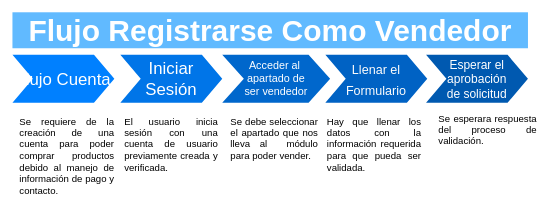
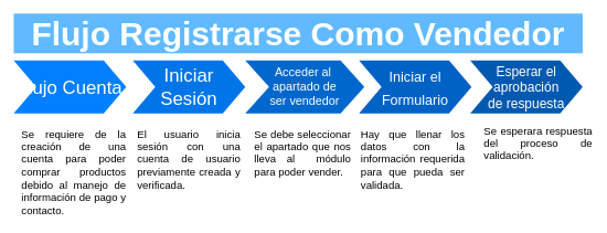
  <mxCell id="0" />
  <mxCell id="1" parent="0" />
  <mxCell id="2" value="Flujo Cuenta" style="shape=step;whiteSpace=wrap;html=1;fontSize=28;fillColor=#0080FF;fontColor=#FFFFFF;strokeColor=none;" parent="1" vertex="1"><mxGeometry x="20" y="91" width="170" height="80" as="geometry" /></mxCell>
  <mxCell id="3" value="Iniciar Sesión" style="shape=step;whiteSpace=wrap;html=1;fontSize=28;fillColor=#0075E8;fontColor=#FFFFFF;strokeColor=none;" parent="1" vertex="1"><mxGeometry x="200" y="91" width="170" height="80" as="geometry" /></mxCell>
  <mxCell id="4" value="&lt;div style=&quot;font-size: 18px&quot;&gt;&lt;font color=&quot;#ffffff&quot; style=&quot;font-size: 18px&quot;&gt;Acceder al&amp;nbsp;&lt;/font&gt;&lt;/div&gt;&lt;div style=&quot;font-size: 18px&quot;&gt;&lt;font color=&quot;#ffffff&quot; style=&quot;font-size: 18px&quot;&gt;apartado&amp;nbsp;&lt;/font&gt;&lt;font color=&quot;#ffffff&quot;&gt;de ser&amp;nbsp;&lt;/font&gt;&lt;span style=&quot;color: rgb(255 , 255 , 255)&quot;&gt;vendedor&lt;/span&gt;&lt;/div&gt;" style="shape=step;whiteSpace=wrap;html=1;fontSize=28;fillColor=#0067CC;fontColor=#FFFFFF;strokeColor=none;" parent="1" vertex="1"><mxGeometry x="370" y="91" width="180" height="80" as="geometry" /></mxCell>
- <mxCell id="5" value="&lt;font color=&quot;#fcfcfc&quot;&gt;&lt;span style=&quot;font-size: 21px&quot;&gt;Llenar el&lt;/span&gt;&lt;br style=&quot;font-size: 21px&quot;&gt;&lt;span style=&quot;font-size: 21px&quot;&gt;Formulario&lt;/span&gt;&lt;/font&gt;" style="shape=step;whiteSpace=wrap;html=1;fontSize=28;fillColor=#0062C4;fontColor=#FFFFFF;strokeColor=none;" parent="1" vertex="1"><mxGeometry x="542" y="91" width="170" height="80" as="geometry" /></mxCell>
- <mxCell id="6" value="&lt;div style=&quot;font-size: 20px&quot;&gt;&lt;font style=&quot;font-size: 20px&quot; color=&quot;#ffffff&quot;&gt;Esperar el&lt;/font&gt;&lt;/div&gt;&lt;div style=&quot;font-size: 20px&quot;&gt;&lt;font style=&quot;font-size: 20px&quot; color=&quot;#ffffff&quot;&gt;&lt;font style=&quot;font-size: 20px&quot;&gt;aprobación de&amp;nbsp;&lt;/font&gt;&lt;span&gt;solicitud&lt;/span&gt;&lt;/font&gt;&lt;/div&gt;" style="shape=step;whiteSpace=wrap;html=1;fontSize=28;fillColor=#0059B0;fontColor=#FFFFFF;strokeColor=none;" parent="1" vertex="1"><mxGeometry x="710" y="91" width="170" height="80" as="geometry" /></mxCell>
+ <mxCell id="5" value="&lt;font color=&quot;#fcfcfc&quot;&gt;&lt;span style=&quot;font-size: 21px&quot;&gt;Iniciar el&lt;/span&gt;&lt;br style=&quot;font-size: 21px&quot;&gt;&lt;span style=&quot;font-size: 21px&quot;&gt;Formulario&lt;/span&gt;&lt;/font&gt;" style="shape=step;whiteSpace=wrap;html=1;fontSize=28;fillColor=#0062C4;fontColor=#FFFFFF;strokeColor=none;" parent="1" vertex="1"><mxGeometry x="542" y="91" width="170" height="80" as="geometry" /></mxCell>
+ <mxCell id="6" value="&lt;div style=&quot;font-size: 20px&quot;&gt;&lt;font style=&quot;font-size: 20px&quot; color=&quot;#ffffff&quot;&gt;Esperar el&lt;/font&gt;&lt;/div&gt;&lt;div style=&quot;font-size: 20px&quot;&gt;&lt;font style=&quot;font-size: 20px&quot; color=&quot;#ffffff&quot;&gt;&lt;font style=&quot;font-size: 20px&quot;&gt;aprobación de&amp;nbsp;&lt;/font&gt;&lt;span&gt;respuesta&lt;/span&gt;&lt;/font&gt;&lt;/div&gt;" style="shape=step;whiteSpace=wrap;html=1;fontSize=28;fillColor=#0059B0;fontColor=#FFFFFF;strokeColor=none;" parent="1" vertex="1"><mxGeometry x="710" y="91" width="170" height="80" as="geometry" /></mxCell>
  <mxCell id="7" value="&lt;font style=&quot;font-size: 50px&quot; color=&quot;#ffffff&quot;&gt;Flujo Registrarse Como Vendedor&lt;/font&gt;" style="text;html=1;strokeColor=none;fillColor=#61BAFF;align=center;verticalAlign=middle;whiteSpace=wrap;fontSize=54;fontStyle=1;fontColor=#004D99;" parent="1" vertex="1"><mxGeometry x="20" y="20" width="860" height="60" as="geometry" /></mxCell>
  <mxCell id="8" value="&lt;div style=&quot;text-align: justify&quot;&gt;&lt;font style=&quot;font-size: 16px&quot;&gt;Se requiere de la creación de una cuenta para poder comprar productos debido al manejo de información de pago y contacto.&lt;/font&gt;&lt;/div&gt;" style="text;spacingTop=-5;fillColor=#ffffff;whiteSpace=wrap;html=1;align=left;fontSize=12;fontFamily=Helvetica;fillColor=none;strokeColor=none;" parent="1" vertex="1"><mxGeometry x="30" y="191" width="160" height="139" as="geometry" /></mxCell>
  <mxCell id="9" value="&lt;div style=&quot;text-align: justify&quot;&gt;&lt;span&gt;&lt;font&gt;&lt;span style=&quot;font-size: 16px&quot;&gt;El usuario inicia sesión&amp;nbsp;con una cuenta de usuario previamente creada y verificada.&lt;/span&gt;&lt;/font&gt;&lt;/span&gt;&lt;/div&gt;" style="text;spacingTop=-5;fillColor=#ffffff;whiteSpace=wrap;html=1;align=left;fontSize=12;fontFamily=Helvetica;fillColor=none;strokeColor=none;" parent="1" vertex="1"><mxGeometry x="205" y="191" width="158" height="99" as="geometry" /></mxCell>
  <mxCell id="10" value="&lt;div style=&quot;text-align: justify ; font-size: 16px&quot;&gt;&lt;div&gt;Se debe seleccionar el apartado que nos lleva al&amp;nbsp; módulo para poder vender.&lt;/div&gt;&lt;/div&gt;" style="text;spacingTop=-5;fillColor=#ffffff;whiteSpace=wrap;html=1;align=left;fontSize=12;fontFamily=Helvetica;fillColor=none;strokeColor=none;" parent="1" vertex="1"><mxGeometry x="382" y="191" width="148" height="89" as="geometry" /></mxCell>
  <mxCell id="11" value="&lt;div style=&quot;text-align: justify&quot;&gt;&lt;span style=&quot;font-size: 16px ; text-align: left&quot;&gt;Hay que llenar los datos con la información requerida para que pueda ser validada.&lt;/span&gt;&lt;br&gt;&lt;/div&gt;" style="text;spacingTop=-5;fillColor=#ffffff;whiteSpace=wrap;html=1;align=left;fontSize=12;fontFamily=Helvetica;fillColor=none;strokeColor=none;" parent="1" vertex="1"><mxGeometry x="543" y="191" width="159" height="99" as="geometry" /></mxCell>
  <mxCell id="12" value="&lt;div style=&quot;text-align: justify&quot;&gt;&lt;span style=&quot;font-size: 16px ; text-align: left&quot;&gt;Se esperara respuesta del proceso de validación.&lt;/span&gt;&lt;br&gt;&lt;/div&gt;" style="text;spacingTop=-5;fillColor=#ffffff;whiteSpace=wrap;html=1;align=left;fontSize=12;fontFamily=Helvetica;fillColor=none;strokeColor=none;" parent="1" vertex="1"><mxGeometry x="729" y="186" width="166" height="69" as="geometry" /></mxCell>
